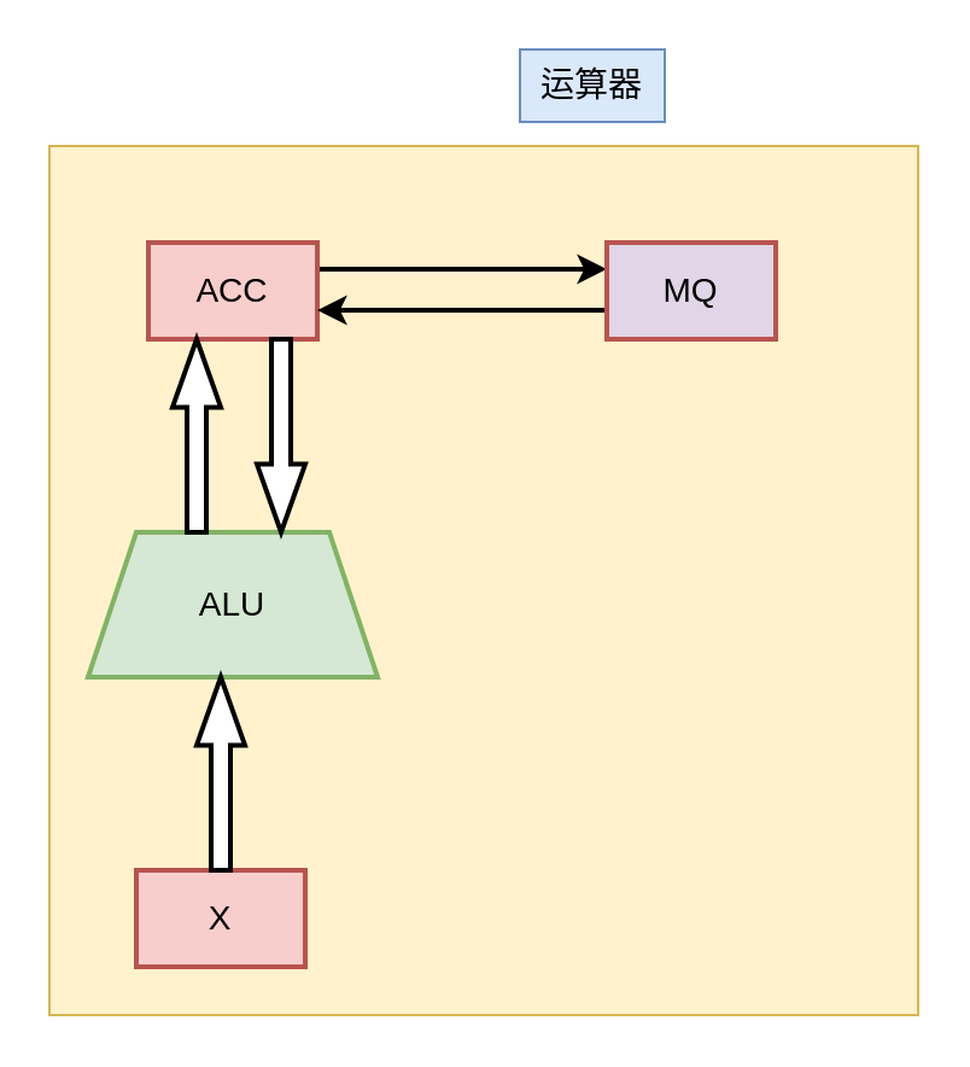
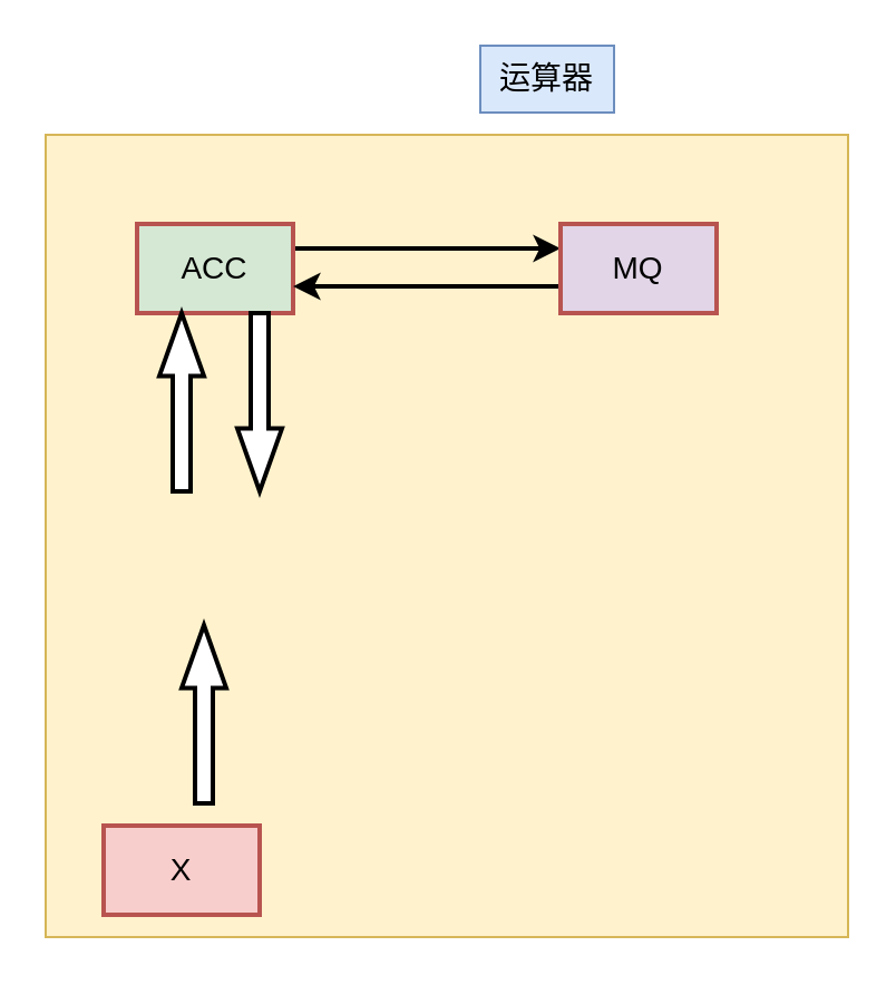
  <mxCell id="0" />
  <mxCell id="1" parent="0" />
  <mxCell id="2" value="" style="whiteSpace=wrap;html=1;aspect=fixed;fillColor=#fff2cc;strokeColor=#d6b656;" vertex="1" parent="1"><mxGeometry x="20" y="60" width="360" height="360" as="geometry" /></mxCell>
  <mxCell id="3" style="edgeStyle=orthogonalEdgeStyle;rounded=0;orthogonalLoop=1;jettySize=auto;html=1;entryX=0;entryY=0.5;entryDx=0;entryDy=0;fontSize=14;strokeWidth=2;" edge="1" parent="1"><mxGeometry relative="1" as="geometry"><mxPoint x="131" y="111" as="sourcePoint" /><mxPoint x="251" y="111" as="targetPoint" /></mxGeometry></mxCell>
- <mxCell id="4" value="ACC" style="rounded=0;whiteSpace=wrap;html=1;fontSize=14;strokeWidth=2;fillColor=#f8cecc;strokeColor=#b85450;" vertex="1" parent="1"><mxGeometry x="61" y="100" width="70" height="40" as="geometry" /></mxCell>
- <mxCell id="5" value="X" style="rounded=0;whiteSpace=wrap;html=1;fontSize=14;strokeWidth=2;fillColor=#f8cecc;strokeColor=#b85450;" vertex="1" parent="1"><mxGeometry x="56" y="360" width="70" height="40" as="geometry" /></mxCell>
+ <mxCell id="4" value="ACC" style="rounded=0;whiteSpace=wrap;html=1;fontSize=14;strokeWidth=2;fillColor=#d5e8d4;strokeColor=#b85450;" vertex="1" parent="1"><mxGeometry x="61" y="100" width="70" height="40" as="geometry" /></mxCell>
+ <mxCell id="5" value="X" style="rounded=0;whiteSpace=wrap;html=1;fontSize=14;strokeWidth=2;fillColor=#f8cecc;strokeColor=#b85450;" vertex="1" parent="1"><mxGeometry x="46" y="370" width="70" height="40" as="geometry" /></mxCell>
  <mxCell id="6" style="edgeStyle=orthogonalEdgeStyle;rounded=0;orthogonalLoop=1;jettySize=auto;html=1;entryX=1;entryY=0.5;entryDx=0;entryDy=0;fontSize=14;strokeWidth=2;" edge="1" parent="1"><mxGeometry relative="1" as="geometry"><mxPoint x="251" y="128" as="sourcePoint" /><mxPoint x="131" y="128" as="targetPoint" /></mxGeometry></mxCell>
  <mxCell id="7" value="MQ" style="rounded=0;whiteSpace=wrap;html=1;fontSize=14;strokeWidth=2;fillColor=#e1d5e7;strokeColor=#b85450;" vertex="1" parent="1"><mxGeometry x="251" y="100" width="70" height="40" as="geometry" /></mxCell>
- <mxCell id="8" value="ALU" style="shape=trapezoid;perimeter=trapezoidPerimeter;whiteSpace=wrap;html=1;fixedSize=1;strokeWidth=2;fontSize=14;fillColor=#d5e8d4;strokeColor=#82b366;" vertex="1" parent="1"><mxGeometry x="36" y="220" width="120" height="60" as="geometry" /></mxCell>
  <mxCell id="9" value="" style="html=1;shadow=0;dashed=0;align=center;verticalAlign=middle;shape=mxgraph.arrows2.arrow;dy=0.6;dx=28.2;direction=north;notch=0;fontSize=14;strokeWidth=2;" vertex="1" parent="1"><mxGeometry x="71" y="140" width="20" height="80" as="geometry" /></mxCell>
  <mxCell id="10" value="" style="html=1;shadow=0;dashed=0;align=center;verticalAlign=middle;shape=mxgraph.arrows2.arrow;dy=0.6;dx=28.2;direction=north;notch=0;fontSize=14;strokeWidth=2;rotation=-180;" vertex="1" parent="1"><mxGeometry x="106" y="140" width="20" height="80" as="geometry" /></mxCell>
  <mxCell id="11" value="" style="html=1;shadow=0;dashed=0;align=center;verticalAlign=middle;shape=mxgraph.arrows2.arrow;dy=0.6;dx=28.2;direction=north;notch=0;fontSize=14;strokeWidth=2;" vertex="1" parent="1"><mxGeometry x="81" y="280" width="20" height="80" as="geometry" /></mxCell>
  <mxCell id="12" value="运算器" style="text;html=1;strokeColor=#6c8ebf;fillColor=#dae8fc;align=center;verticalAlign=middle;whiteSpace=wrap;rounded=0;fontSize=14;" vertex="1" parent="1"><mxGeometry x="215" y="20" width="60" height="30" as="geometry" /></mxCell>
